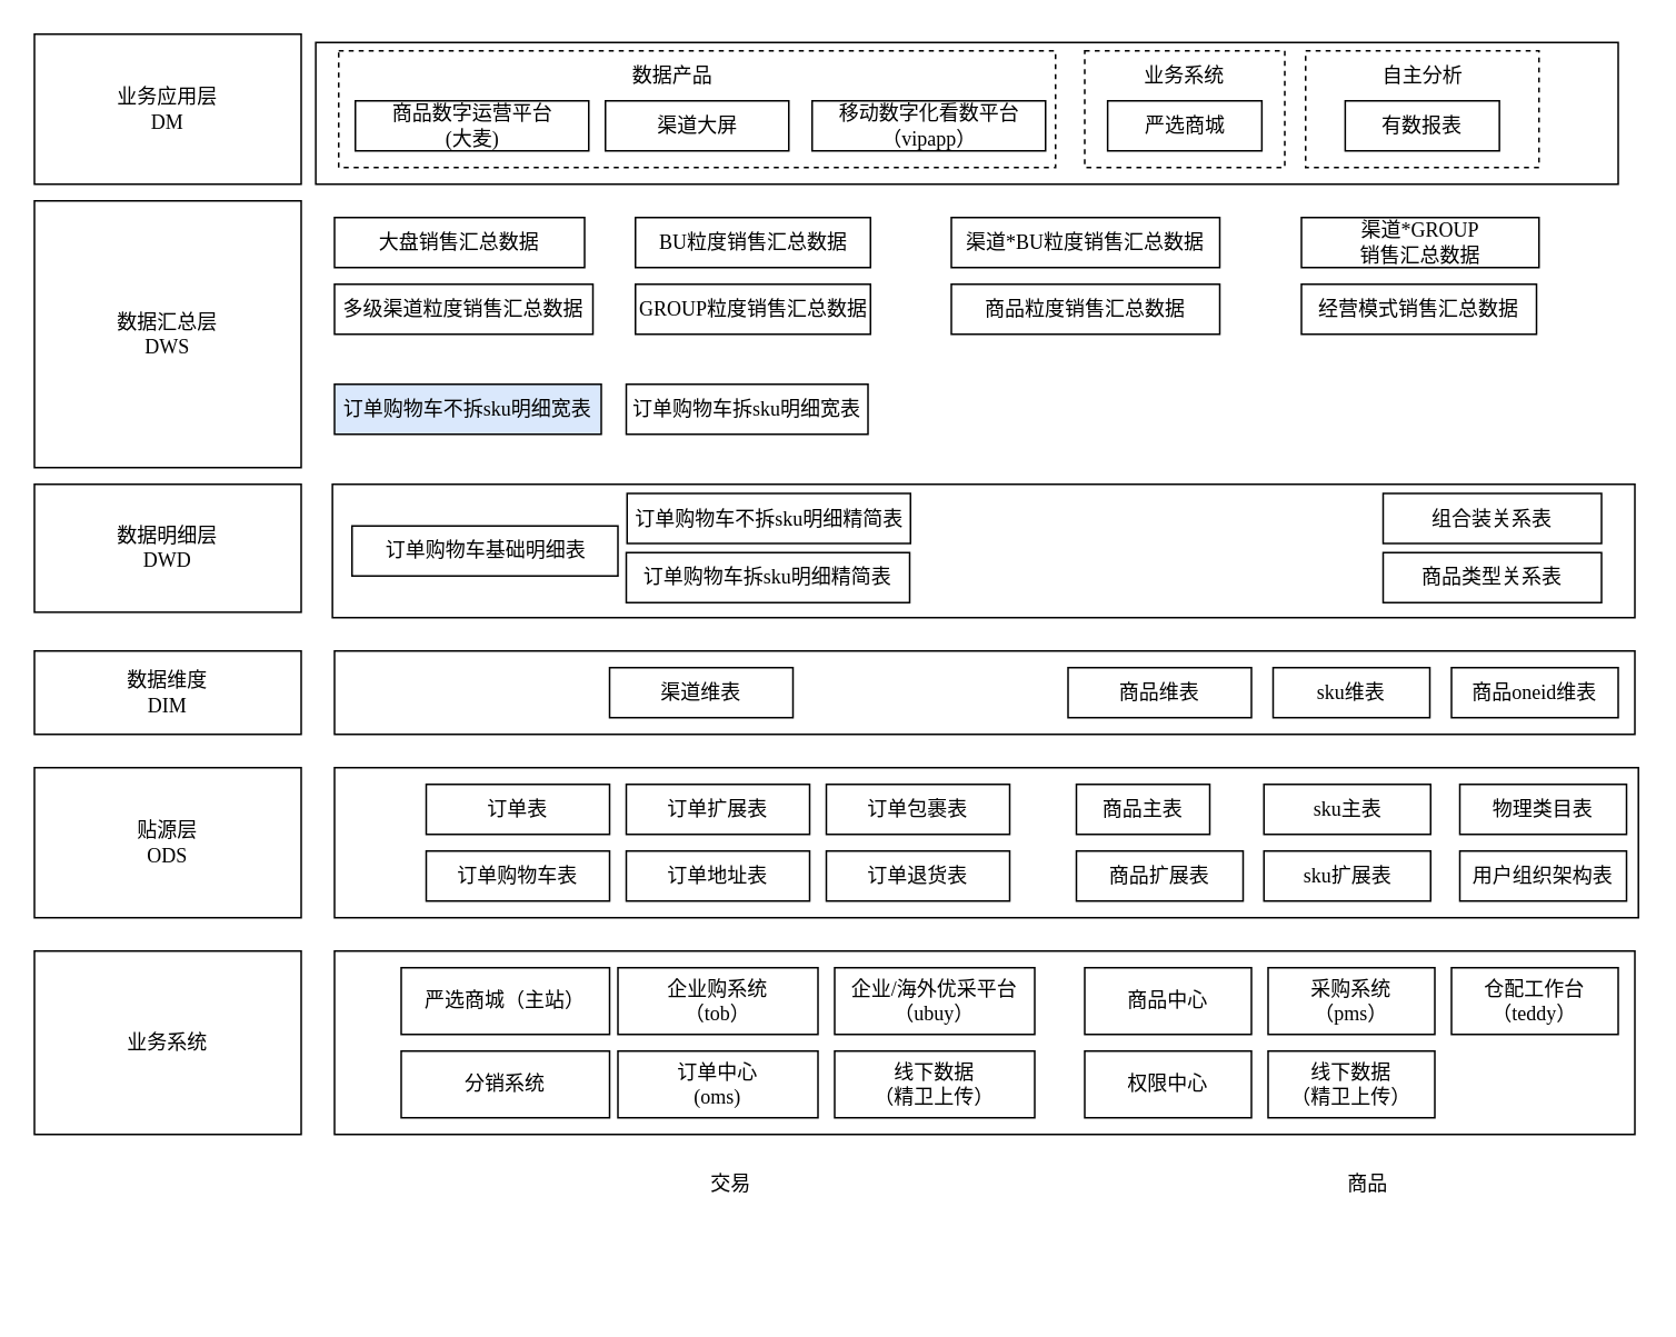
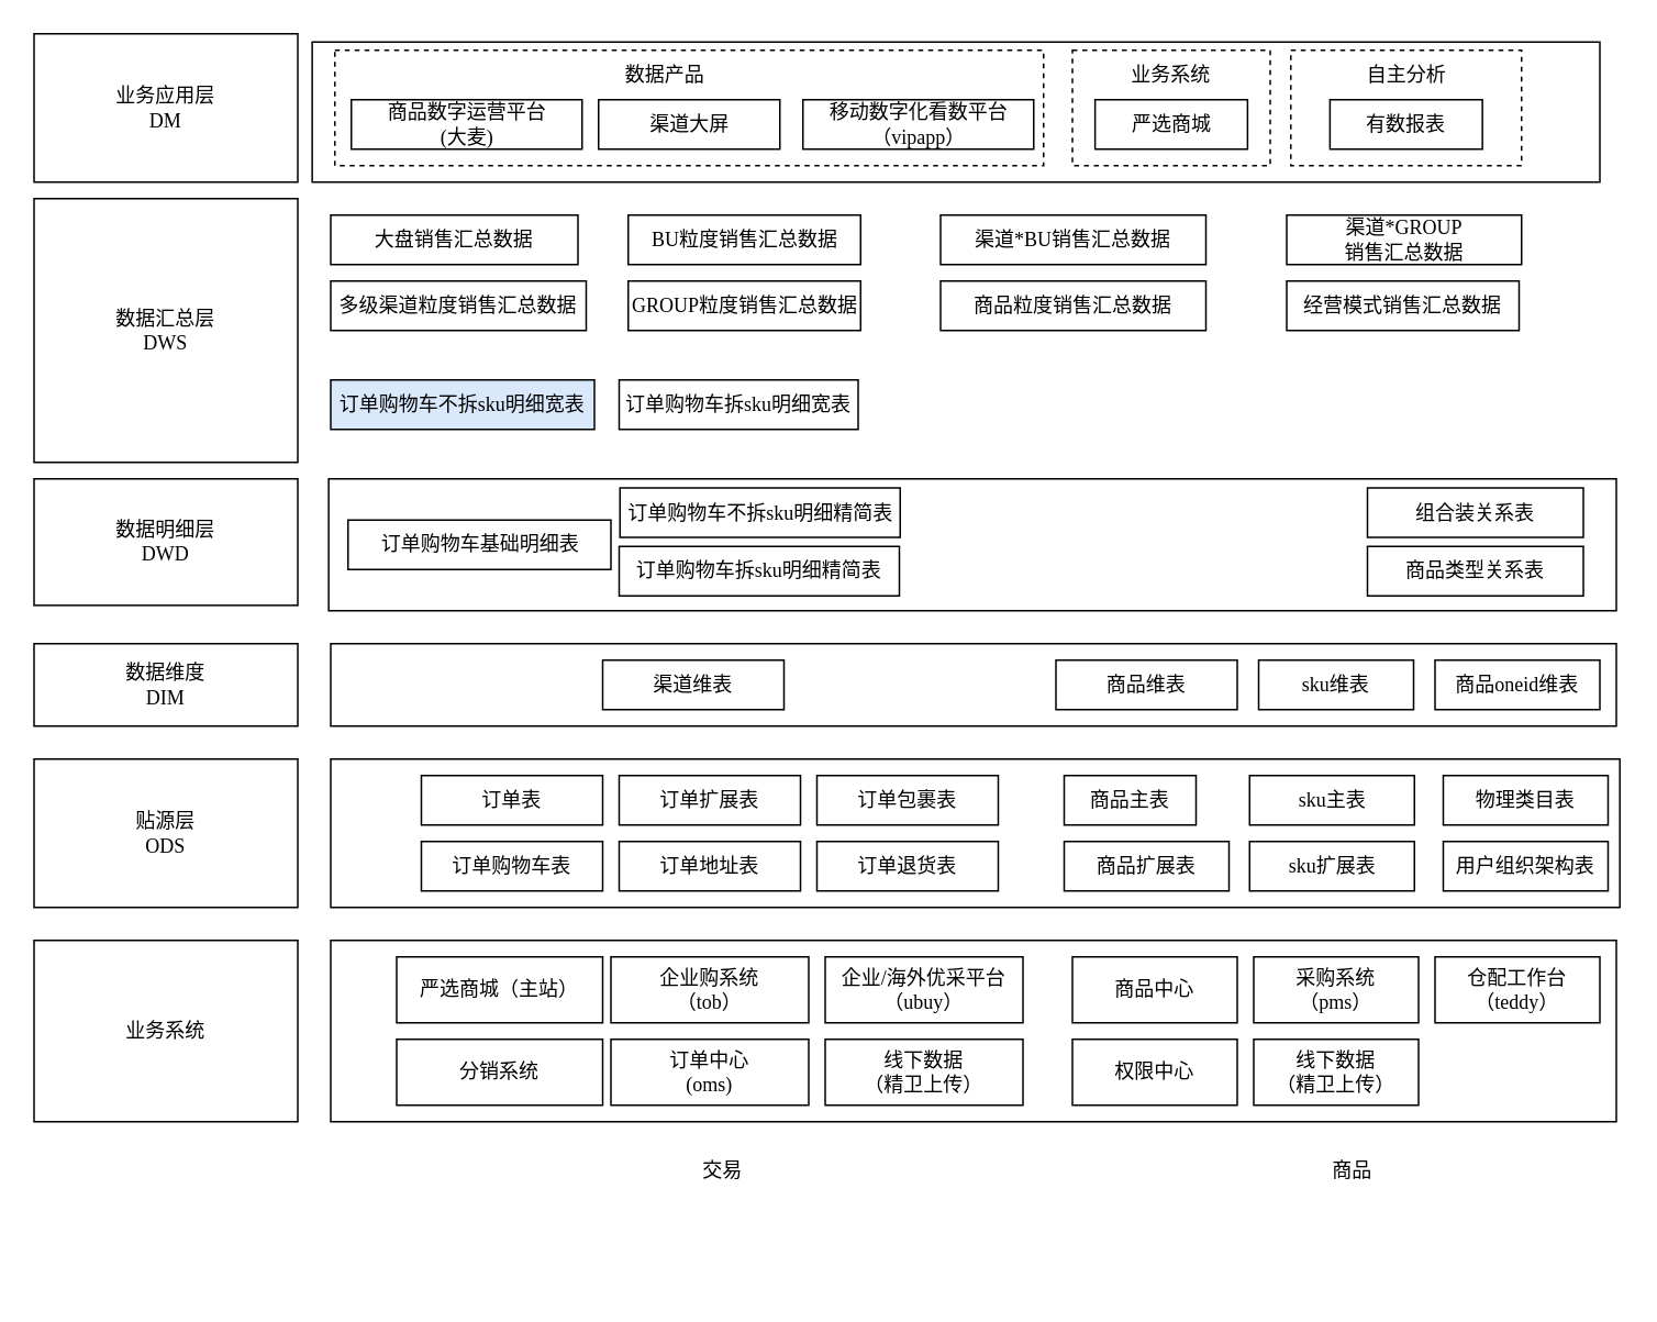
  <mxCell id="0" />
  <mxCell id="1" parent="0" />
  <mxCell id="2" value="" style="rounded=0;whiteSpace=wrap;html=1;fontStyle=0;fontFamily=微软雅黑;" vertex="1" parent="1"><mxGeometry x="188.75" y="25" width="781.25" height="85" as="geometry" /></mxCell>
  <mxCell id="3" value="" style="rounded=0;whiteSpace=wrap;html=1;fontStyle=0;fontFamily=微软雅黑;" vertex="1" parent="1"><mxGeometry x="198.75" y="290" width="781.25" height="80" as="geometry" /></mxCell>
  <mxCell id="4" value="" style="rounded=0;whiteSpace=wrap;html=1;fontStyle=0;fontFamily=微软雅黑;" vertex="1" parent="1"><mxGeometry x="200" y="390" width="780" height="50" as="geometry" /></mxCell>
  <mxCell id="5" value="" style="rounded=0;whiteSpace=wrap;html=1;fontStyle=0;fontFamily=微软雅黑;" vertex="1" parent="1"><mxGeometry x="200" y="460" width="782.13" height="90" as="geometry" /></mxCell>
  <mxCell id="6" value="" style="rounded=0;whiteSpace=wrap;html=1;fontStyle=0;fontFamily=微软雅黑;" vertex="1" parent="1"><mxGeometry x="200" y="570" width="780" height="110" as="geometry" /></mxCell>
  <mxCell id="7" value="业务系统" style="rounded=0;whiteSpace=wrap;html=1;fontStyle=0;fontFamily=微软雅黑;" vertex="1" parent="1"><mxGeometry x="20" y="570" width="160" height="110" as="geometry" /></mxCell>
  <mxCell id="8" value="" style="rounded=0;whiteSpace=wrap;html=1;fontStyle=0;fontFamily=微软雅黑;dashed=1;" vertex="1" parent="1"><mxGeometry x="202.5" y="30" width="430" height="70" as="geometry" /></mxCell>
  <mxCell id="9" value="严选商城（主站）" style="rounded=0;whiteSpace=wrap;html=1;fontStyle=0;fontFamily=微软雅黑;" parent="1" vertex="1"><mxGeometry x="240" y="580" width="125" height="40" as="geometry" /></mxCell>
  <mxCell id="10" value="分销系统" style="rounded=0;whiteSpace=wrap;html=1;fontStyle=0;fontFamily=微软雅黑;" parent="1" vertex="1"><mxGeometry x="240" y="630" width="125" height="40" as="geometry" /></mxCell>
  <mxCell id="11" value="订单中心&lt;br&gt;(oms)" style="rounded=0;whiteSpace=wrap;html=1;fontStyle=0;fontFamily=微软雅黑;" parent="1" vertex="1"><mxGeometry x="370" y="630" width="120" height="40" as="geometry" /></mxCell>
  <mxCell id="12" value="企业购系统&lt;br&gt;（tob）" style="rounded=0;whiteSpace=wrap;html=1;fontStyle=0;fontFamily=微软雅黑;" parent="1" vertex="1"><mxGeometry x="370" y="580" width="120" height="40" as="geometry" /></mxCell>
  <mxCell id="13" value="线下数据&lt;br&gt;（精卫上传）" style="rounded=0;whiteSpace=wrap;html=1;fontStyle=0;fontFamily=微软雅黑;" parent="1" vertex="1"><mxGeometry x="500" y="630" width="120" height="40" as="geometry" /></mxCell>
  <mxCell id="14" value="贴源层&lt;br&gt;ODS" style="rounded=0;whiteSpace=wrap;html=1;fontStyle=0;fontFamily=微软雅黑;" parent="1" vertex="1"><mxGeometry x="20" y="460" width="160" height="90" as="geometry" /></mxCell>
  <mxCell id="15" value="数据明细层&lt;br&gt;DWD" style="rounded=0;whiteSpace=wrap;html=1;fontStyle=0;fontFamily=微软雅黑;" parent="1" vertex="1"><mxGeometry x="20" y="290" width="160" height="76.75" as="geometry" /></mxCell>
  <mxCell id="16" value="数据汇总层&lt;br&gt;DWS" style="rounded=0;whiteSpace=wrap;html=1;fontStyle=0;fontFamily=微软雅黑;" parent="1" vertex="1"><mxGeometry x="20" y="120" width="160" height="160" as="geometry" /></mxCell>
  <mxCell id="17" value="业务应用层&lt;br&gt;DM" style="rounded=0;whiteSpace=wrap;html=1;fontStyle=0;fontFamily=微软雅黑;" parent="1" vertex="1"><mxGeometry x="20" y="20" width="160" height="90" as="geometry" /></mxCell>
  <mxCell id="18" value="数据维度&lt;br&gt;DIM" style="rounded=0;whiteSpace=wrap;html=1;fontStyle=0;fontFamily=微软雅黑;" parent="1" vertex="1"><mxGeometry x="20" y="390" width="160" height="50" as="geometry" /></mxCell>
  <mxCell id="19" value="企业/海外优采平台&lt;br&gt;（ubuy）" style="rounded=0;whiteSpace=wrap;html=1;fontStyle=0;fontFamily=微软雅黑;" parent="1" vertex="1"><mxGeometry x="500" y="580" width="120" height="40" as="geometry" /></mxCell>
  <mxCell id="20" value="交易" style="text;html=1;strokeColor=none;fillColor=none;align=center;verticalAlign=middle;whiteSpace=wrap;rounded=0;horizontal=0;rotation=90;" vertex="1" parent="1"><mxGeometry x="425" y="640" width="25" height="140" as="geometry" /></mxCell>
  <mxCell id="21" value="商品中心" style="rounded=0;whiteSpace=wrap;html=1;fontStyle=0;fontFamily=微软雅黑;" vertex="1" parent="1"><mxGeometry x="650" y="580" width="100" height="40" as="geometry" /></mxCell>
  <mxCell id="22" value="采购系统&lt;br&gt;（pms）" style="rounded=0;whiteSpace=wrap;html=1;fontStyle=0;fontFamily=微软雅黑;" vertex="1" parent="1"><mxGeometry x="760" y="580" width="100" height="40" as="geometry" /></mxCell>
  <mxCell id="23" value="仓配工作台&lt;br&gt;（teddy）" style="rounded=0;whiteSpace=wrap;html=1;fontStyle=0;fontFamily=微软雅黑;" vertex="1" parent="1"><mxGeometry x="870" y="580" width="100" height="40" as="geometry" /></mxCell>
  <mxCell id="24" value="权限中心" style="rounded=0;whiteSpace=wrap;html=1;fontStyle=0;fontFamily=微软雅黑;" vertex="1" parent="1"><mxGeometry x="650" y="630" width="100" height="40" as="geometry" /></mxCell>
  <mxCell id="25" value="订单表" style="rounded=0;whiteSpace=wrap;html=1;fontStyle=0;fontFamily=微软雅黑;" vertex="1" parent="1"><mxGeometry x="255" y="470" width="110" height="30" as="geometry" /></mxCell>
  <mxCell id="26" value="订单地址表" style="rounded=0;whiteSpace=wrap;html=1;fontStyle=0;fontFamily=微软雅黑;" vertex="1" parent="1"><mxGeometry x="375" y="510" width="110" height="30" as="geometry" /></mxCell>
  <mxCell id="27" value="订单购物车表" style="rounded=0;whiteSpace=wrap;html=1;fontStyle=0;fontFamily=微软雅黑;" vertex="1" parent="1"><mxGeometry x="255" y="510" width="110" height="30" as="geometry" /></mxCell>
  <mxCell id="28" value="商品主表" style="rounded=0;whiteSpace=wrap;html=1;fontStyle=0;fontFamily=微软雅黑;" vertex="1" parent="1"><mxGeometry x="645" y="470" width="80" height="30" as="geometry" /></mxCell>
  <mxCell id="29" value="商品扩展表" style="rounded=0;whiteSpace=wrap;html=1;fontStyle=0;fontFamily=微软雅黑;" vertex="1" parent="1"><mxGeometry x="645" y="510" width="100" height="30" as="geometry" /></mxCell>
  <mxCell id="30" value="sku主表" style="rounded=0;whiteSpace=wrap;html=1;fontStyle=0;fontFamily=微软雅黑;" vertex="1" parent="1"><mxGeometry x="757.5" y="470" width="100" height="30" as="geometry" /></mxCell>
  <mxCell id="31" value="sku扩展表" style="rounded=0;whiteSpace=wrap;html=1;fontStyle=0;fontFamily=微软雅黑;" vertex="1" parent="1"><mxGeometry x="757.5" y="510" width="100" height="30" as="geometry" /></mxCell>
  <mxCell id="32" value="订单扩展表" style="rounded=0;whiteSpace=wrap;html=1;fontStyle=0;fontFamily=微软雅黑;" vertex="1" parent="1"><mxGeometry x="375" y="470" width="110" height="30" as="geometry" /></mxCell>
  <mxCell id="33" value="订单包裹表" style="rounded=0;whiteSpace=wrap;html=1;fontStyle=0;fontFamily=微软雅黑;" vertex="1" parent="1"><mxGeometry x="495" y="470" width="110" height="30" as="geometry" /></mxCell>
  <mxCell id="34" value="渠道维表" style="rounded=0;whiteSpace=wrap;html=1;fontStyle=0;fontFamily=微软雅黑;" vertex="1" parent="1"><mxGeometry x="365" y="400" width="110" height="30" as="geometry" /></mxCell>
  <mxCell id="35" value="商品维表" style="rounded=0;whiteSpace=wrap;html=1;fontStyle=0;fontFamily=微软雅黑;" vertex="1" parent="1"><mxGeometry x="640" y="400" width="110" height="30" as="geometry" /></mxCell>
  <mxCell id="36" value="sku维表" style="rounded=0;whiteSpace=wrap;html=1;fontStyle=0;fontFamily=微软雅黑;" vertex="1" parent="1"><mxGeometry x="763" y="400" width="94" height="30" as="geometry" /></mxCell>
  <mxCell id="37" value="商品数字运营平台&lt;br&gt;(大麦)" style="rounded=0;whiteSpace=wrap;html=1;fontStyle=0;fontFamily=微软雅黑;" vertex="1" parent="1"><mxGeometry x="212.5" y="60" width="140" height="30" as="geometry" /></mxCell>
  <mxCell id="38" value="移动数字化看数平台&lt;br&gt;（vipapp）" style="rounded=0;whiteSpace=wrap;html=1;fontStyle=0;fontFamily=微软雅黑;" vertex="1" parent="1"><mxGeometry x="486.5" y="60" width="140" height="30" as="geometry" /></mxCell>
  <mxCell id="39" value="" style="rounded=0;whiteSpace=wrap;html=1;fontStyle=0;fontFamily=微软雅黑;dashed=1;" vertex="1" parent="1"><mxGeometry x="782.5" y="30" width="140" height="70" as="geometry" /></mxCell>
  <mxCell id="40" value="渠道大屏" style="rounded=0;whiteSpace=wrap;html=1;fontStyle=0;fontFamily=微软雅黑;" vertex="1" parent="1"><mxGeometry x="362.5" y="60" width="110" height="30" as="geometry" /></mxCell>
  <mxCell id="41" value="订单退货表" style="rounded=0;whiteSpace=wrap;html=1;fontStyle=0;fontFamily=微软雅黑;" vertex="1" parent="1"><mxGeometry x="495" y="510" width="110" height="30" as="geometry" /></mxCell>
  <mxCell id="42" value="物理类目表" style="rounded=0;whiteSpace=wrap;html=1;fontStyle=0;fontFamily=微软雅黑;" vertex="1" parent="1"><mxGeometry x="875" y="470" width="100" height="30" as="geometry" /></mxCell>
  <mxCell id="43" value="用户组织架构表" style="rounded=0;whiteSpace=wrap;html=1;fontStyle=0;fontFamily=微软雅黑;" vertex="1" parent="1"><mxGeometry x="875" y="510" width="100" height="30" as="geometry" /></mxCell>
  <mxCell id="44" value="" style="rounded=0;whiteSpace=wrap;html=1;fontStyle=0;fontFamily=微软雅黑;dashed=1;" vertex="1" parent="1"><mxGeometry x="650" y="30" width="120" height="70" as="geometry" /></mxCell>
  <mxCell id="45" value="严选商城" style="rounded=0;whiteSpace=wrap;html=1;fontStyle=0;fontFamily=微软雅黑;" vertex="1" parent="1"><mxGeometry x="663.75" y="60" width="92.5" height="30" as="geometry" /></mxCell>
  <mxCell id="46" value="业务系统" style="text;html=1;strokeColor=none;fillColor=none;align=center;verticalAlign=middle;whiteSpace=wrap;rounded=0;" vertex="1" parent="1"><mxGeometry x="680" y="30" width="60" height="30" as="geometry" /></mxCell>
  <mxCell id="47" value="数据产品" style="text;html=1;strokeColor=none;fillColor=none;align=center;verticalAlign=middle;whiteSpace=wrap;rounded=0;" vertex="1" parent="1"><mxGeometry x="372.5" y="30" width="60" height="30" as="geometry" /></mxCell>
  <mxCell id="48" value="自主分析" style="text;html=1;strokeColor=none;fillColor=none;align=center;verticalAlign=middle;whiteSpace=wrap;rounded=0;" vertex="1" parent="1"><mxGeometry x="822.5" y="30" width="60" height="30" as="geometry" /></mxCell>
  <mxCell id="49" value="有数报表" style="rounded=0;whiteSpace=wrap;html=1;fontStyle=0;fontFamily=微软雅黑;" vertex="1" parent="1"><mxGeometry x="806.25" y="60" width="92.5" height="30" as="geometry" /></mxCell>
  <mxCell id="50" value="组合装关系表" style="rounded=0;whiteSpace=wrap;html=1;fontStyle=0;fontFamily=微软雅黑;" vertex="1" parent="1"><mxGeometry x="829" y="295.5" width="131" height="30" as="geometry" /></mxCell>
  <mxCell id="51" value="商品oneid维表" style="rounded=0;whiteSpace=wrap;html=1;fontStyle=0;fontFamily=微软雅黑;" vertex="1" parent="1"><mxGeometry x="870" y="400" width="100" height="30" as="geometry" /></mxCell>
  <mxCell id="52" value="多级渠道粒度销售汇总数据" style="rounded=0;whiteSpace=wrap;html=1;fontStyle=0;fontFamily=微软雅黑;" vertex="1" parent="1"><mxGeometry x="200" y="170" width="155" height="30" as="geometry" /></mxCell>
  <mxCell id="53" value="商品粒度销售汇总数据" style="rounded=0;whiteSpace=wrap;html=1;fontStyle=0;fontFamily=微软雅黑;" vertex="1" parent="1"><mxGeometry x="570" y="170" width="161" height="30" as="geometry" /></mxCell>
  <mxCell id="54" value="BU粒度销售汇总数据" style="rounded=0;whiteSpace=wrap;html=1;fontStyle=0;fontFamily=微软雅黑;" vertex="1" parent="1"><mxGeometry x="380.5" y="130" width="141" height="30" as="geometry" /></mxCell>
  <mxCell id="55" value="GROUP粒度销售汇总数据" style="rounded=0;whiteSpace=wrap;html=1;fontStyle=0;fontFamily=微软雅黑;" vertex="1" parent="1"><mxGeometry x="380.5" y="170" width="141" height="30" as="geometry" /></mxCell>
  <mxCell id="56" value="大盘销售汇总数据" style="rounded=0;whiteSpace=wrap;html=1;fontStyle=0;fontFamily=微软雅黑;" vertex="1" parent="1"><mxGeometry x="200" y="130" width="150" height="30" as="geometry" /></mxCell>
- <mxCell id="57" value="渠道*BU粒度销售汇总数据" style="rounded=0;whiteSpace=wrap;html=1;fontStyle=0;fontFamily=微软雅黑;" vertex="1" parent="1"><mxGeometry x="570" y="130" width="161" height="30" as="geometry" /></mxCell>
+ <mxCell id="57" value="渠道*BU销售汇总数据" style="rounded=0;whiteSpace=wrap;html=1;fontStyle=0;fontFamily=微软雅黑;" vertex="1" parent="1"><mxGeometry x="570" y="130" width="161" height="30" as="geometry" /></mxCell>
  <mxCell id="58" value="渠道*GROUP&lt;br&gt;销售汇总数据" style="rounded=0;whiteSpace=wrap;html=1;fontStyle=0;fontFamily=微软雅黑;" vertex="1" parent="1"><mxGeometry x="780" y="130" width="142.5" height="30" as="geometry" /></mxCell>
  <mxCell id="59" value="经营模式销售汇总数据" style="rounded=0;whiteSpace=wrap;html=1;fontStyle=0;fontFamily=微软雅黑;" vertex="1" parent="1"><mxGeometry x="780" y="170" width="141" height="30" as="geometry" /></mxCell>
  <mxCell id="60" value="订单购物车不拆sku明细精简表" style="rounded=0;whiteSpace=wrap;html=1;fontStyle=0;fontFamily=微软雅黑;" vertex="1" parent="1"><mxGeometry x="375.5" y="295.5" width="170" height="30" as="geometry" /></mxCell>
  <mxCell id="61" value="订单购物车不拆sku明细宽表" style="rounded=0;whiteSpace=wrap;html=1;fontStyle=0;fontFamily=微软雅黑;fillColor=#dae8fc;" vertex="1" parent="1"><mxGeometry x="200" y="230" width="160" height="30" as="geometry" /></mxCell>
  <mxCell id="62" value="商品类型关系表" style="rounded=0;whiteSpace=wrap;html=1;fontStyle=0;fontFamily=微软雅黑;" vertex="1" parent="1"><mxGeometry x="829" y="331" width="131" height="30" as="geometry" /></mxCell>
  <mxCell id="63" value="线下数据&lt;br&gt;（精卫上传）" style="rounded=0;whiteSpace=wrap;html=1;fontStyle=0;fontFamily=微软雅黑;" vertex="1" parent="1"><mxGeometry x="760" y="630" width="100" height="40" as="geometry" /></mxCell>
  <mxCell id="64" value="商品" style="text;html=1;strokeColor=none;fillColor=none;align=center;verticalAlign=middle;whiteSpace=wrap;rounded=0;horizontal=0;rotation=90;" vertex="1" parent="1"><mxGeometry x="807.25" y="640" width="25" height="140" as="geometry" /></mxCell>
  <mxCell id="65" value="订单购物车拆sku明细宽表" style="rounded=0;whiteSpace=wrap;html=1;fontStyle=0;fontFamily=微软雅黑;" vertex="1" parent="1"><mxGeometry x="375" y="230" width="145" height="30" as="geometry" /></mxCell>
  <mxCell id="66" value="订单购物车拆sku明细精简表" style="rounded=0;whiteSpace=wrap;html=1;fontStyle=0;fontFamily=微软雅黑;" vertex="1" parent="1"><mxGeometry x="375" y="331" width="170" height="30" as="geometry" /></mxCell>
  <mxCell id="67" value="订单购物车基础明细表" style="rounded=0;whiteSpace=wrap;html=1;fontStyle=0;fontFamily=微软雅黑;" vertex="1" parent="1"><mxGeometry x="210.5" y="315" width="159.5" height="30" as="geometry" /></mxCell>
